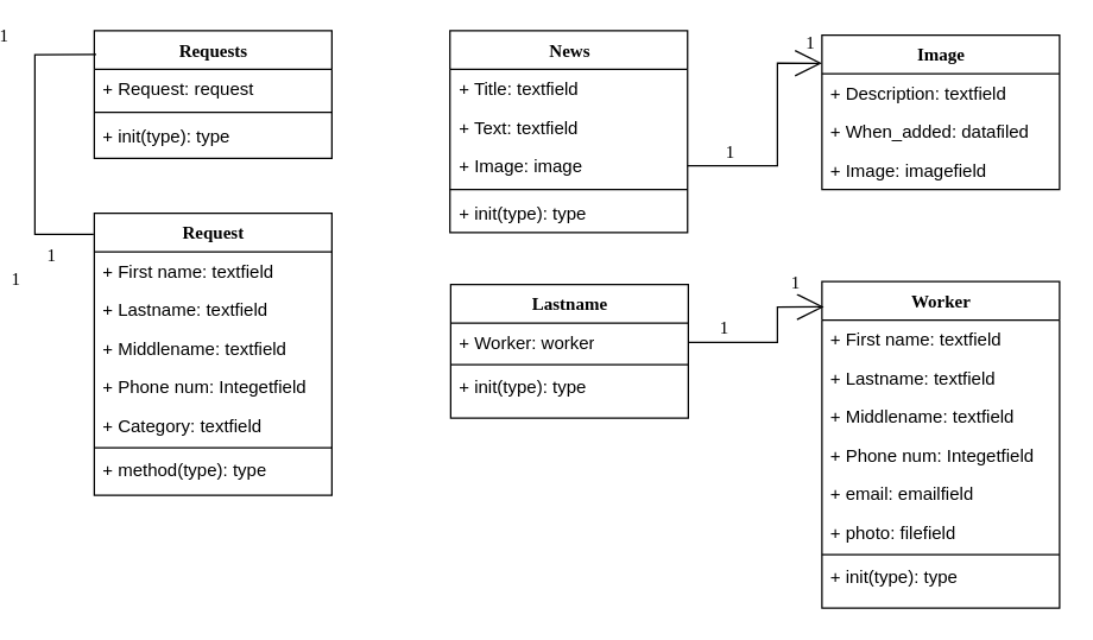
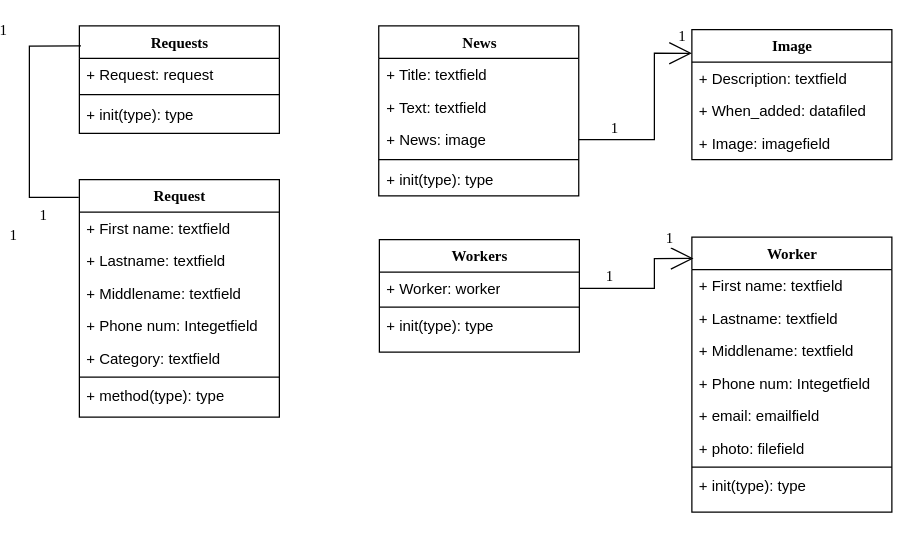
  <mxCell id="0" />
  <mxCell id="1" parent="0" />
  <mxCell id="2" value="News" style="swimlane;html=1;fontStyle=1;align=center;verticalAlign=top;childLayout=stackLayout;horizontal=1;startSize=26;horizontalStack=0;resizeParent=1;resizeLast=0;collapsible=1;marginBottom=0;swimlaneFillColor=#ffffff;rounded=0;shadow=0;comic=0;labelBackgroundColor=none;strokeColor=#000000;strokeWidth=1;fillColor=none;fontFamily=Verdana;fontSize=12;fontColor=#000000;" vertex="1" parent="1"><mxGeometry x="299.5" y="20" width="160" height="136" as="geometry" /></mxCell>
  <mxCell id="3" value="+ Title: textfield" style="text;html=1;strokeColor=none;fillColor=none;align=left;verticalAlign=top;spacingLeft=4;spacingRight=4;whiteSpace=wrap;overflow=hidden;rotatable=0;points=[[0,0.5],[1,0.5]];portConstraint=eastwest;" vertex="1" parent="2"><mxGeometry y="26" width="160" height="26" as="geometry" /></mxCell>
  <mxCell id="4" value="+ Text: textfield" style="text;html=1;strokeColor=none;fillColor=none;align=left;verticalAlign=top;spacingLeft=4;spacingRight=4;whiteSpace=wrap;overflow=hidden;rotatable=0;points=[[0,0.5],[1,0.5]];portConstraint=eastwest;" vertex="1" parent="2"><mxGeometry y="52" width="160" height="26" as="geometry" /></mxCell>
- <mxCell id="5" value="+ Image: image" style="text;html=1;strokeColor=none;fillColor=none;align=left;verticalAlign=top;spacingLeft=4;spacingRight=4;whiteSpace=wrap;overflow=hidden;rotatable=0;points=[[0,0.5],[1,0.5]];portConstraint=eastwest;" vertex="1" parent="2"><mxGeometry y="78" width="160" height="26" as="geometry" /></mxCell>
+ <mxCell id="5" value="+ News: image" style="text;html=1;strokeColor=none;fillColor=none;align=left;verticalAlign=top;spacingLeft=4;spacingRight=4;whiteSpace=wrap;overflow=hidden;rotatable=0;points=[[0,0.5],[1,0.5]];portConstraint=eastwest;" vertex="1" parent="2"><mxGeometry y="78" width="160" height="26" as="geometry" /></mxCell>
  <mxCell id="6" value="" style="line;html=1;strokeWidth=1;fillColor=none;align=left;verticalAlign=middle;spacingTop=-1;spacingLeft=3;spacingRight=3;rotatable=0;labelPosition=right;points=[];portConstraint=eastwest;" vertex="1" parent="2"><mxGeometry y="104" width="160" height="6" as="geometry" /></mxCell>
  <mxCell id="7" value="+ init(type): type" style="text;html=1;strokeColor=none;fillColor=none;align=left;verticalAlign=top;spacingLeft=4;spacingRight=4;whiteSpace=wrap;overflow=hidden;rotatable=0;points=[[0,0.5],[1,0.5]];portConstraint=eastwest;" vertex="1" parent="2"><mxGeometry y="110" width="160" height="26" as="geometry" /></mxCell>
  <mxCell id="8" value="Image" style="swimlane;html=1;fontStyle=1;align=center;verticalAlign=top;childLayout=stackLayout;horizontal=1;startSize=26;horizontalStack=0;resizeParent=1;resizeLast=0;collapsible=1;marginBottom=0;swimlaneFillColor=#ffffff;rounded=0;shadow=0;comic=0;labelBackgroundColor=none;strokeColor=#000000;strokeWidth=1;fillColor=none;fontFamily=Verdana;fontSize=12;fontColor=#000000;" vertex="1" parent="1"><mxGeometry x="550" y="23" width="160" height="104" as="geometry" /></mxCell>
  <mxCell id="9" value="+ Description: textfield" style="text;html=1;strokeColor=none;fillColor=none;align=left;verticalAlign=top;spacingLeft=4;spacingRight=4;whiteSpace=wrap;overflow=hidden;rotatable=0;points=[[0,0.5],[1,0.5]];portConstraint=eastwest;" vertex="1" parent="8"><mxGeometry y="26" width="160" height="26" as="geometry" /></mxCell>
  <mxCell id="10" value="+ When_added: datafiled" style="text;html=1;strokeColor=none;fillColor=none;align=left;verticalAlign=top;spacingLeft=4;spacingRight=4;whiteSpace=wrap;overflow=hidden;rotatable=0;points=[[0,0.5],[1,0.5]];portConstraint=eastwest;" vertex="1" parent="8"><mxGeometry y="52" width="160" height="26" as="geometry" /></mxCell>
  <mxCell id="11" value="+ Image: imagefield" style="text;html=1;strokeColor=none;fillColor=none;align=left;verticalAlign=top;spacingLeft=4;spacingRight=4;whiteSpace=wrap;overflow=hidden;rotatable=0;points=[[0,0.5],[1,0.5]];portConstraint=eastwest;" vertex="1" parent="8"><mxGeometry y="78" width="160" height="26" as="geometry" /></mxCell>
  <mxCell id="12" style="edgeStyle=orthogonalEdgeStyle;rounded=0;html=1;labelBackgroundColor=none;startArrow=none;startFill=0;startSize=8;endArrow=open;endFill=0;endSize=16;fontFamily=Verdana;fontSize=12;entryX=0;entryY=0.183;entryDx=0;entryDy=0;entryPerimeter=0;" edge="1" parent="1" source="5" target="8"><mxGeometry relative="1" as="geometry"><mxPoint x="470" y="630" as="sourcePoint" /><mxPoint x="550" y="629.786" as="targetPoint" /><Array as="points"><mxPoint x="520" y="111" /><mxPoint x="520" y="42" /></Array></mxGeometry></mxCell>
  <mxCell id="13" value="1" style="text;html=1;resizable=0;points=[];align=center;verticalAlign=middle;labelBackgroundColor=#ffffff;fontSize=12;fontFamily=Verdana;fontColor=#000000;" vertex="1" connectable="0" parent="12"><mxGeometry x="-0.789" relative="1" as="geometry"><mxPoint x="11" y="-10" as="offset" /></mxGeometry></mxCell>
  <mxCell id="14" value="1" style="text;html=1;resizable=0;points=[];align=center;verticalAlign=middle;labelBackgroundColor=#ffffff;fontSize=12;fontFamily=Verdana;fontColor=#000000;" vertex="1" connectable="0" parent="12"><mxGeometry x="0.7" y="1" relative="1" as="geometry"><mxPoint x="-528" y="-17.5" as="offset" /></mxGeometry></mxCell>
  <mxCell id="15" value="Requests" style="swimlane;html=1;fontStyle=1;align=center;verticalAlign=top;childLayout=stackLayout;horizontal=1;startSize=26;horizontalStack=0;resizeParent=1;resizeLast=0;collapsible=1;marginBottom=0;swimlaneFillColor=#ffffff;rounded=0;shadow=0;comic=0;labelBackgroundColor=none;strokeColor=#000000;strokeWidth=1;fillColor=none;fontFamily=Verdana;fontSize=12;fontColor=#000000;" vertex="1" parent="1"><mxGeometry x="60" y="20" width="160" height="86" as="geometry" /></mxCell>
  <mxCell id="16" value="+ Request: request" style="text;html=1;strokeColor=none;fillColor=none;align=left;verticalAlign=top;spacingLeft=4;spacingRight=4;whiteSpace=wrap;overflow=hidden;rotatable=0;points=[[0,0.5],[1,0.5]];portConstraint=eastwest;" vertex="1" parent="15"><mxGeometry y="26" width="160" height="26" as="geometry" /></mxCell>
  <mxCell id="17" value="" style="line;html=1;strokeWidth=1;fillColor=none;align=left;verticalAlign=middle;spacingTop=-1;spacingLeft=3;spacingRight=3;rotatable=0;labelPosition=right;points=[];portConstraint=eastwest;" vertex="1" parent="15"><mxGeometry y="52" width="160" height="6" as="geometry" /></mxCell>
  <mxCell id="18" value="+ init(type): type" style="text;html=1;strokeColor=none;fillColor=none;align=left;verticalAlign=top;spacingLeft=4;spacingRight=4;whiteSpace=wrap;overflow=hidden;rotatable=0;points=[[0,0.5],[1,0.5]];portConstraint=eastwest;" vertex="1" parent="15"><mxGeometry y="58" width="160" height="26" as="geometry" /></mxCell>
  <mxCell id="19" value="Request" style="swimlane;html=1;fontStyle=1;align=center;verticalAlign=top;childLayout=stackLayout;horizontal=1;startSize=26;horizontalStack=0;resizeParent=1;resizeLast=0;collapsible=1;marginBottom=0;swimlaneFillColor=#ffffff;rounded=0;shadow=0;comic=0;labelBackgroundColor=none;strokeColor=#000000;strokeWidth=1;fillColor=none;fontFamily=Verdana;fontSize=12;fontColor=#000000;" vertex="1" parent="1"><mxGeometry x="60" y="143" width="160" height="190" as="geometry" /></mxCell>
  <mxCell id="20" value="+ First name: textfield" style="text;html=1;strokeColor=none;fillColor=none;align=left;verticalAlign=top;spacingLeft=4;spacingRight=4;whiteSpace=wrap;overflow=hidden;rotatable=0;points=[[0,0.5],[1,0.5]];portConstraint=eastwest;" vertex="1" parent="19"><mxGeometry y="26" width="160" height="26" as="geometry" /></mxCell>
  <mxCell id="21" value="+ Lastname: textfield" style="text;html=1;strokeColor=none;fillColor=none;align=left;verticalAlign=top;spacingLeft=4;spacingRight=4;whiteSpace=wrap;overflow=hidden;rotatable=0;points=[[0,0.5],[1,0.5]];portConstraint=eastwest;" vertex="1" parent="19"><mxGeometry y="52" width="160" height="26" as="geometry" /></mxCell>
  <mxCell id="22" value="+ Middlename: textfield" style="text;html=1;strokeColor=none;fillColor=none;align=left;verticalAlign=top;spacingLeft=4;spacingRight=4;whiteSpace=wrap;overflow=hidden;rotatable=0;points=[[0,0.5],[1,0.5]];portConstraint=eastwest;" vertex="1" parent="19"><mxGeometry y="78" width="160" height="26" as="geometry" /></mxCell>
  <mxCell id="23" value="+ Phone num: Integetfield" style="text;html=1;strokeColor=none;fillColor=none;align=left;verticalAlign=top;spacingLeft=4;spacingRight=4;whiteSpace=wrap;overflow=hidden;rotatable=0;points=[[0,0.5],[1,0.5]];portConstraint=eastwest;" vertex="1" parent="19"><mxGeometry y="104" width="160" height="26" as="geometry" /></mxCell>
  <mxCell id="24" value="+ Category: textfield" style="text;html=1;strokeColor=none;fillColor=none;align=left;verticalAlign=top;spacingLeft=4;spacingRight=4;whiteSpace=wrap;overflow=hidden;rotatable=0;points=[[0,0.5],[1,0.5]];portConstraint=eastwest;" vertex="1" parent="19"><mxGeometry y="130" width="160" height="26" as="geometry" /></mxCell>
  <mxCell id="25" value="" style="line;html=1;strokeWidth=1;fillColor=none;align=left;verticalAlign=middle;spacingTop=-1;spacingLeft=3;spacingRight=3;rotatable=0;labelPosition=right;points=[];portConstraint=eastwest;" vertex="1" parent="19"><mxGeometry y="156" width="160" height="4" as="geometry" /></mxCell>
  <mxCell id="26" value="+ method(type): type" style="text;html=1;strokeColor=none;fillColor=none;align=left;verticalAlign=top;spacingLeft=4;spacingRight=4;whiteSpace=wrap;overflow=hidden;rotatable=0;points=[[0,0.5],[1,0.5]];portConstraint=eastwest;" vertex="1" parent="19"><mxGeometry y="160" width="160" height="20" as="geometry" /></mxCell>
  <mxCell id="27" style="edgeStyle=orthogonalEdgeStyle;rounded=0;html=1;labelBackgroundColor=none;startArrow=none;startFill=0;startSize=8;endArrow=none;endFill=0;endSize=16;fontFamily=Verdana;fontSize=12;entryX=-0.003;entryY=0.075;entryDx=0;entryDy=0;entryPerimeter=0;exitX=0.008;exitY=0.188;exitDx=0;exitDy=0;exitPerimeter=0;" edge="1" parent="1" source="15" target="19"><mxGeometry relative="1" as="geometry"><Array as="points"><mxPoint x="20" y="36" /><mxPoint x="20" y="157" /></Array><mxPoint x="69.5" y="374.5" as="sourcePoint" /><mxPoint x="20.071" y="437.929" as="targetPoint" /></mxGeometry></mxCell>
- <mxCell id="28" value="Lastname" style="swimlane;html=1;fontStyle=1;align=center;verticalAlign=top;childLayout=stackLayout;horizontal=1;startSize=26;horizontalStack=0;resizeParent=1;resizeLast=0;collapsible=1;marginBottom=0;swimlaneFillColor=#ffffff;rounded=0;shadow=0;comic=0;labelBackgroundColor=none;strokeColor=#000000;strokeWidth=1;fillColor=none;fontFamily=Verdana;fontSize=12;fontColor=#000000;" vertex="1" parent="1"><mxGeometry x="300" y="191" width="160" height="90" as="geometry" /></mxCell>
+ <mxCell id="28" value="Workers" style="swimlane;html=1;fontStyle=1;align=center;verticalAlign=top;childLayout=stackLayout;horizontal=1;startSize=26;horizontalStack=0;resizeParent=1;resizeLast=0;collapsible=1;marginBottom=0;swimlaneFillColor=#ffffff;rounded=0;shadow=0;comic=0;labelBackgroundColor=none;strokeColor=#000000;strokeWidth=1;fillColor=none;fontFamily=Verdana;fontSize=12;fontColor=#000000;" vertex="1" parent="1"><mxGeometry x="300" y="191" width="160" height="90" as="geometry" /></mxCell>
  <mxCell id="29" value="+ Worker: worker" style="text;html=1;strokeColor=none;fillColor=none;align=left;verticalAlign=top;spacingLeft=4;spacingRight=4;whiteSpace=wrap;overflow=hidden;rotatable=0;points=[[0,0.5],[1,0.5]];portConstraint=eastwest;" vertex="1" parent="28"><mxGeometry y="26" width="160" height="26" as="geometry" /></mxCell>
  <mxCell id="30" value="" style="line;html=1;strokeWidth=1;fillColor=none;align=left;verticalAlign=middle;spacingTop=-1;spacingLeft=3;spacingRight=3;rotatable=0;labelPosition=right;points=[];portConstraint=eastwest;" vertex="1" parent="28"><mxGeometry y="52" width="160" height="4" as="geometry" /></mxCell>
  <mxCell id="31" value="+ init(type): type" style="text;html=1;strokeColor=none;fillColor=none;align=left;verticalAlign=top;spacingLeft=4;spacingRight=4;whiteSpace=wrap;overflow=hidden;rotatable=0;points=[[0,0.5],[1,0.5]];portConstraint=eastwest;" vertex="1" parent="28"><mxGeometry y="56" width="160" height="34" as="geometry" /></mxCell>
  <mxCell id="32" value="1" style="text;html=1;resizable=0;points=[];align=center;verticalAlign=middle;labelBackgroundColor=#ffffff;fontSize=12;fontFamily=Verdana;fontColor=#000000;" vertex="1" connectable="0" parent="1"><mxGeometry x="539.833" y="40.167" as="geometry"><mxPoint x="2" y="-12" as="offset" /></mxGeometry></mxCell>
  <mxCell id="33" value="1" style="text;html=1;resizable=0;points=[];align=center;verticalAlign=middle;labelBackgroundColor=#ffffff;fontSize=12;fontFamily=Verdana;fontColor=#000000;direction=south;" vertex="1" connectable="0" parent="1"><mxGeometry x="589.833" y="45.667" as="geometry"><mxPoint x="-559" y="126" as="offset" /></mxGeometry></mxCell>
  <mxCell id="34" value="Worker" style="swimlane;html=1;fontStyle=1;align=center;verticalAlign=top;childLayout=stackLayout;horizontal=1;startSize=26;horizontalStack=0;resizeParent=1;resizeLast=0;collapsible=1;marginBottom=0;swimlaneFillColor=#ffffff;rounded=0;shadow=0;comic=0;labelBackgroundColor=none;strokeColor=#000000;strokeWidth=1;fillColor=none;fontFamily=Verdana;fontSize=12;fontColor=#000000;" vertex="1" parent="1"><mxGeometry x="550" y="189" width="160" height="220" as="geometry" /></mxCell>
  <mxCell id="35" value="+ First name: textfield" style="text;html=1;strokeColor=none;fillColor=none;align=left;verticalAlign=top;spacingLeft=4;spacingRight=4;whiteSpace=wrap;overflow=hidden;rotatable=0;points=[[0,0.5],[1,0.5]];portConstraint=eastwest;" vertex="1" parent="34"><mxGeometry y="26" width="160" height="26" as="geometry" /></mxCell>
  <mxCell id="36" value="+ Lastname: textfield" style="text;html=1;strokeColor=none;fillColor=none;align=left;verticalAlign=top;spacingLeft=4;spacingRight=4;whiteSpace=wrap;overflow=hidden;rotatable=0;points=[[0,0.5],[1,0.5]];portConstraint=eastwest;" vertex="1" parent="34"><mxGeometry y="52" width="160" height="26" as="geometry" /></mxCell>
  <mxCell id="37" value="+ Middlename: textfield" style="text;html=1;strokeColor=none;fillColor=none;align=left;verticalAlign=top;spacingLeft=4;spacingRight=4;whiteSpace=wrap;overflow=hidden;rotatable=0;points=[[0,0.5],[1,0.5]];portConstraint=eastwest;" vertex="1" parent="34"><mxGeometry y="78" width="160" height="26" as="geometry" /></mxCell>
  <mxCell id="38" value="+ Phone num: Integetfield" style="text;html=1;strokeColor=none;fillColor=none;align=left;verticalAlign=top;spacingLeft=4;spacingRight=4;whiteSpace=wrap;overflow=hidden;rotatable=0;points=[[0,0.5],[1,0.5]];portConstraint=eastwest;" vertex="1" parent="34"><mxGeometry y="104" width="160" height="26" as="geometry" /></mxCell>
  <mxCell id="39" value="+ email: emailfield" style="text;html=1;strokeColor=none;fillColor=none;align=left;verticalAlign=top;spacingLeft=4;spacingRight=4;whiteSpace=wrap;overflow=hidden;rotatable=0;points=[[0,0.5],[1,0.5]];portConstraint=eastwest;" vertex="1" parent="34"><mxGeometry y="130" width="160" height="26" as="geometry" /></mxCell>
  <mxCell id="40" value="+ photo: filefield" style="text;html=1;strokeColor=none;fillColor=none;align=left;verticalAlign=top;spacingLeft=4;spacingRight=4;whiteSpace=wrap;overflow=hidden;rotatable=0;points=[[0,0.5],[1,0.5]];portConstraint=eastwest;" vertex="1" parent="34"><mxGeometry y="156" width="160" height="26" as="geometry" /></mxCell>
  <mxCell id="41" value="" style="line;html=1;strokeWidth=1;fillColor=none;align=left;verticalAlign=middle;spacingTop=-1;spacingLeft=3;spacingRight=3;rotatable=0;labelPosition=right;points=[];portConstraint=eastwest;" vertex="1" parent="34"><mxGeometry y="182" width="160" height="4" as="geometry" /></mxCell>
  <mxCell id="42" value="+ init(type): type" style="text;html=1;strokeColor=none;fillColor=none;align=left;verticalAlign=top;spacingLeft=4;spacingRight=4;whiteSpace=wrap;overflow=hidden;rotatable=0;points=[[0,0.5],[1,0.5]];portConstraint=eastwest;" vertex="1" parent="34"><mxGeometry y="186" width="160" height="34" as="geometry" /></mxCell>
  <mxCell id="43" style="edgeStyle=orthogonalEdgeStyle;rounded=0;html=1;labelBackgroundColor=none;startArrow=none;startFill=0;startSize=8;endArrow=open;endFill=0;endSize=16;fontFamily=Verdana;fontSize=12;entryX=0.008;entryY=0.078;entryDx=0;entryDy=0;entryPerimeter=0;" edge="1" parent="1" target="34"><mxGeometry relative="1" as="geometry"><mxPoint x="460" y="230" as="sourcePoint" /><mxPoint x="549.667" y="197.333" as="targetPoint" /><Array as="points"><mxPoint x="460" y="230" /><mxPoint x="520" y="230" /><mxPoint x="520" y="206" /><mxPoint x="540" y="206" /></Array></mxGeometry></mxCell>
  <mxCell id="44" value="1" style="text;html=1;resizable=0;points=[];align=center;verticalAlign=middle;labelBackgroundColor=#ffffff;fontSize=12;fontFamily=Verdana;fontColor=#000000;" vertex="1" connectable="0" parent="43"><mxGeometry x="-0.789" relative="1" as="geometry"><mxPoint x="11" y="-10" as="offset" /></mxGeometry></mxCell>
  <mxCell id="45" value="1" style="text;html=1;resizable=0;points=[];align=center;verticalAlign=middle;labelBackgroundColor=#ffffff;fontSize=12;fontFamily=Verdana;fontColor=#000000;" vertex="1" connectable="0" parent="43"><mxGeometry x="0.7" y="1" relative="1" as="geometry"><mxPoint x="-528" y="-17.5" as="offset" /></mxGeometry></mxCell>
  <mxCell id="46" value="1" style="text;html=1;resizable=0;points=[];align=center;verticalAlign=middle;labelBackgroundColor=#ffffff;fontSize=12;fontFamily=Verdana;fontColor=#000000;" vertex="1" connectable="0" parent="1"><mxGeometry x="520.143" y="199.857" as="geometry"><mxPoint x="11" y="-10" as="offset" /></mxGeometry></mxCell>
